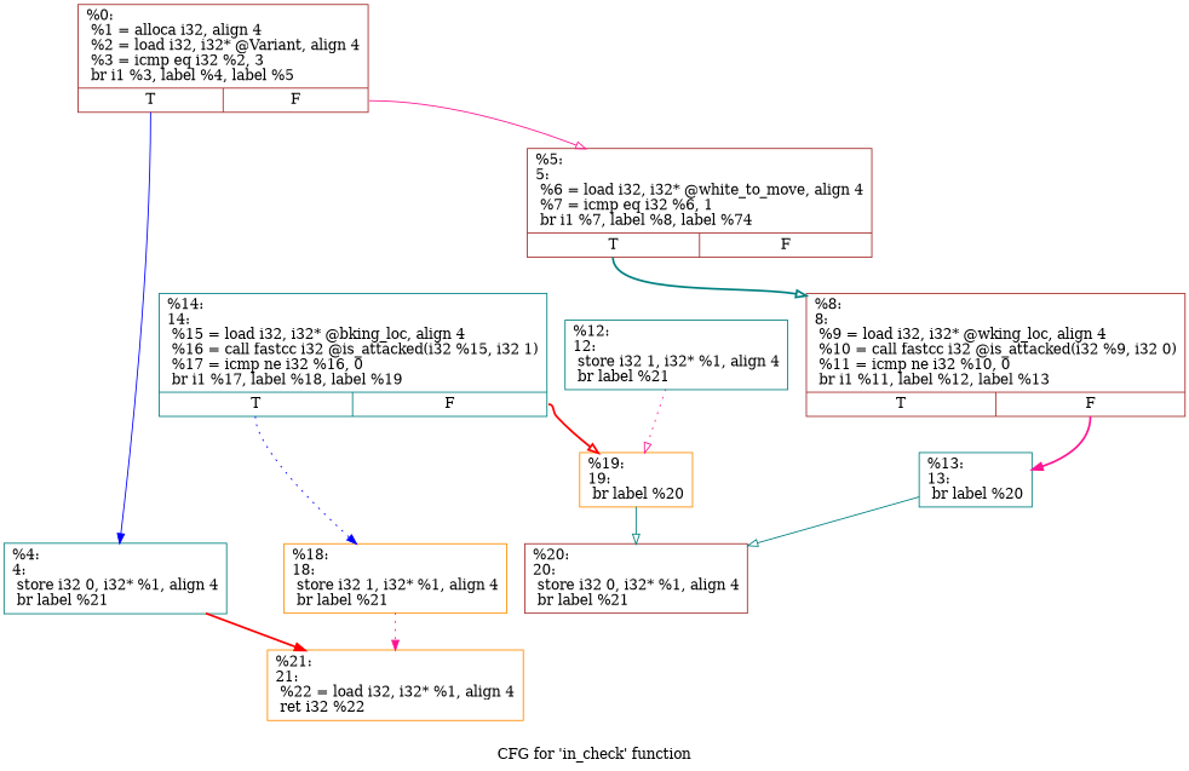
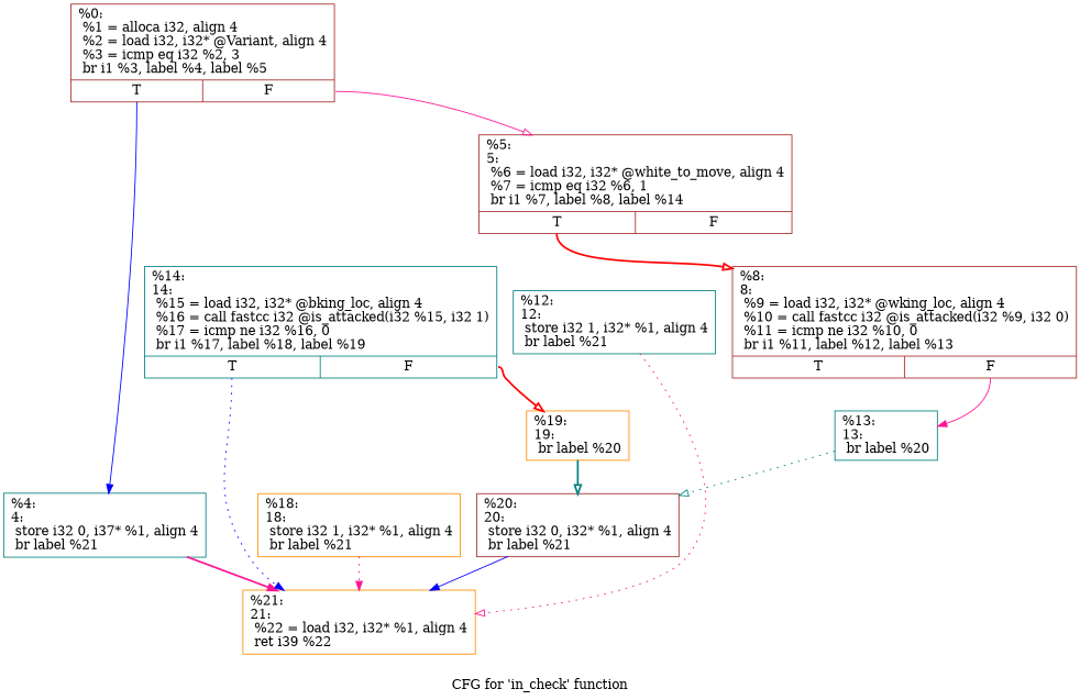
  digraph {
    label="CFG for 'in_check' function"
    node [color=brown shape=record]
    edge [arrowhead=normal color=deeppink style=solid]
    n1 [label="{%0:\l  %1 = alloca i32, align 4\l  %2 = load i32, i32* @Variant, align 4\l  %3 = icmp eq i32 %2, 3\l  br i1 %3, label %4, label %5\l|{<s0>T|<s1>F}}"]
-   n2 [color=teal label="{%4:\l4:                                                \l  store i32 0, i32* %1, align 4\l  br label %21\l}"]
-   n3 [label="{%5:\l5:                                                \l  %6 = load i32, i32* @white_to_move, align 4\l  %7 = icmp eq i32 %6, 1\l  br i1 %7, label %8, label %74\l|{<s0>T|<s1>F}}"]
-   n4 [color=darkorange label="{%21:\l21:                                               \l  %22 = load i32, i32* %1, align 4\l  ret i32 %22\l}"]
+   n2 [color=teal label="{%4:\l4:                                                \l  store i32 0, i37* %1, align 4\l  br label %21\l}"]
+   n3 [label="{%5:\l5:                                                \l  %6 = load i32, i32* @white_to_move, align 4\l  %7 = icmp eq i32 %6, 1\l  br i1 %7, label %8, label %14\l|{<s0>T|<s1>F}}"]
+   n4 [color=darkorange label="{%21:\l21:                                               \l  %22 = load i32, i32* %1, align 4\l  ret i39 %22\l}"]
    n5 [label="{%8:\l8:                                                \l  %9 = load i32, i32* @wking_loc, align 4\l  %10 = call fastcc i32 @is_attacked(i32 %9, i32 0)\l  %11 = icmp ne i32 %10, 0\l  br i1 %11, label %12, label %13\l|{<s0>T|<s1>F}}"]
    n6 [color=teal label="{%13:\l13:                                               \l  br label %20\l}"]
    n7 [color=teal label="{%14:\l14:                                               \l  %15 = load i32, i32* @bking_loc, align 4\l  %16 = call fastcc i32 @is_attacked(i32 %15, i32 1)\l  %17 = icmp ne i32 %16, 0\l  br i1 %17, label %18, label %19\l|{<s0>T|<s1>F}}"]
    n8 [color=darkorange label="{%18:\l18:                                               \l  store i32 1, i32* %1, align 4\l  br label %21\l}"]
    n9 [color=darkorange label="{%19:\l19:                                               \l  br label %20\l}"]
    n10 [color=teal label="{%12:\l12:                                               \l  store i32 1, i32* %1, align 4\l  br label %21\l}"]
    n11 [label="{%20:\l20:                                               \l  store i32 0, i32* %1, align 4\l  br label %21\l}"]
    n1 -> n2 [color=blue tailport=s0]
    n1 -> n3 [arrowhead=onormal tailport=s1]
-   n2 -> n4 [color=red style=bold]
-   n3 -> n5 [arrowhead=onormal color=teal style=bold tailport=s0]
-   n5 -> n6 [style=bold tailport=s1]
-   n6 -> n11 [arrowhead=onormal color=teal]
-   n7 -> n8 [color=blue style=dotted tailport=s0]
+   n2 -> n4 [style=bold]
+   n3 -> n5 [arrowhead=onormal color=red style=bold tailport=s0]
+   n5 -> n6 [tailport=s1]
+   n6 -> n11 [arrowhead=onormal color=teal style=dotted]
+   n7 -> n4 [color=blue style=dotted tailport=s0]
    n7 -> n9 [arrowhead=onormal color=red style=bold tailport=s1]
    n8 -> n4 [style=dotted]
-   n9 -> n11 [arrowhead=onormal color=teal]
-   n10 -> n9 [arrowhead=onormal style=dotted]
+   n9 -> n11 [arrowhead=onormal color=teal style=bold]
+   n10 -> n4 [arrowhead=onormal style=dotted]
+   n11 -> n4 [color=blue]
  }
